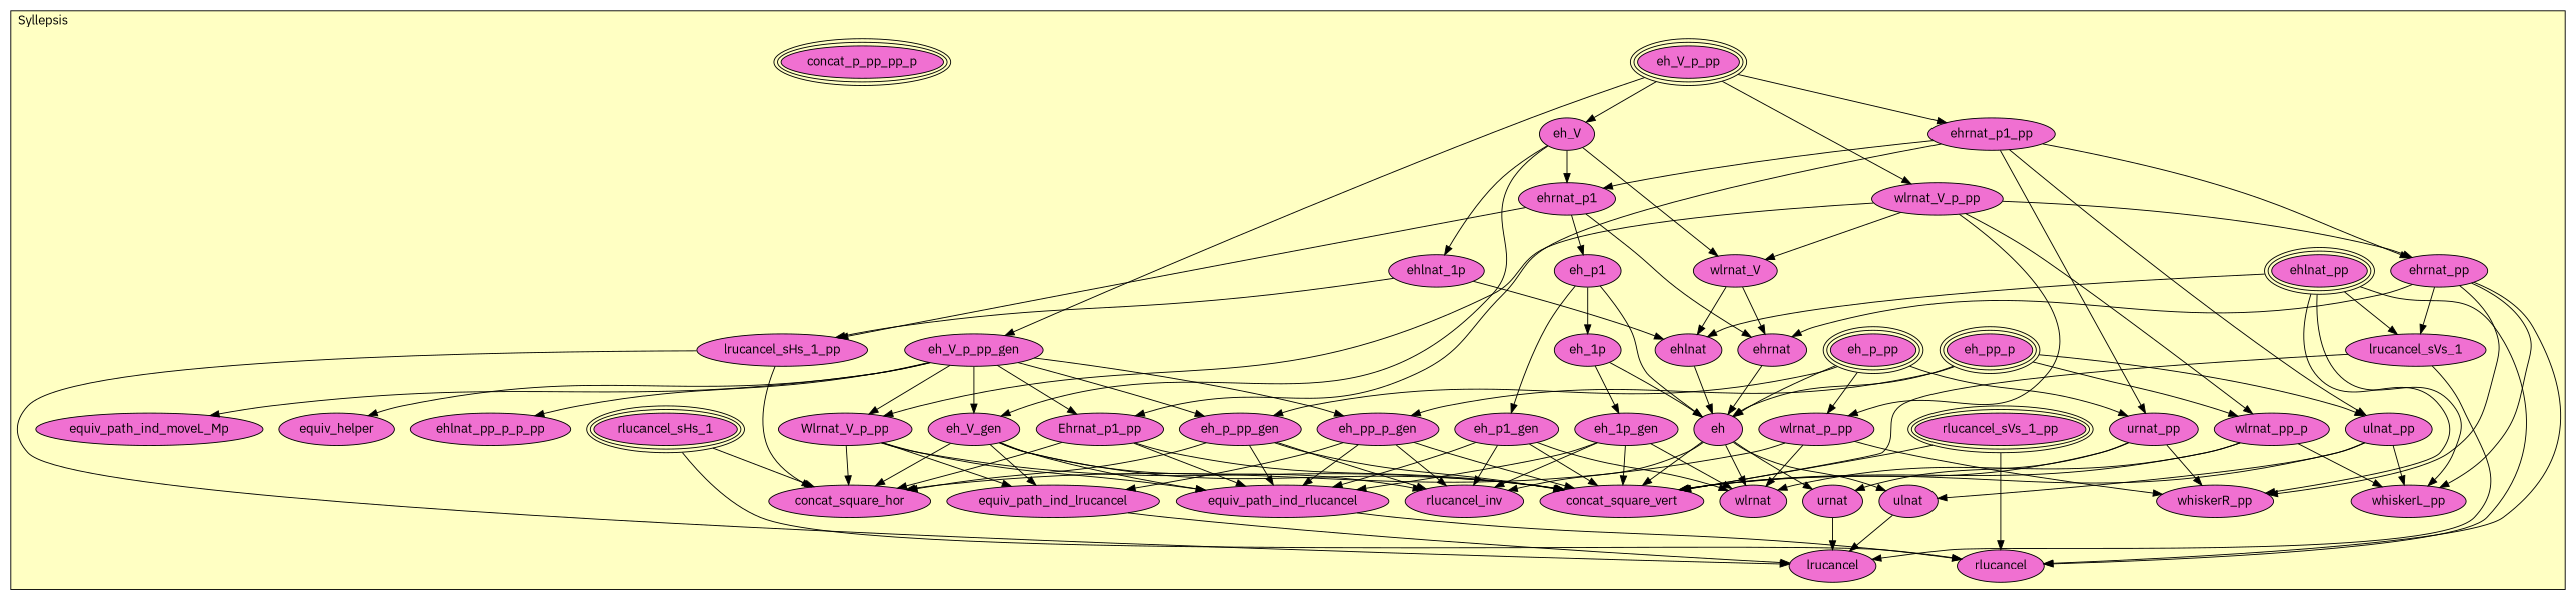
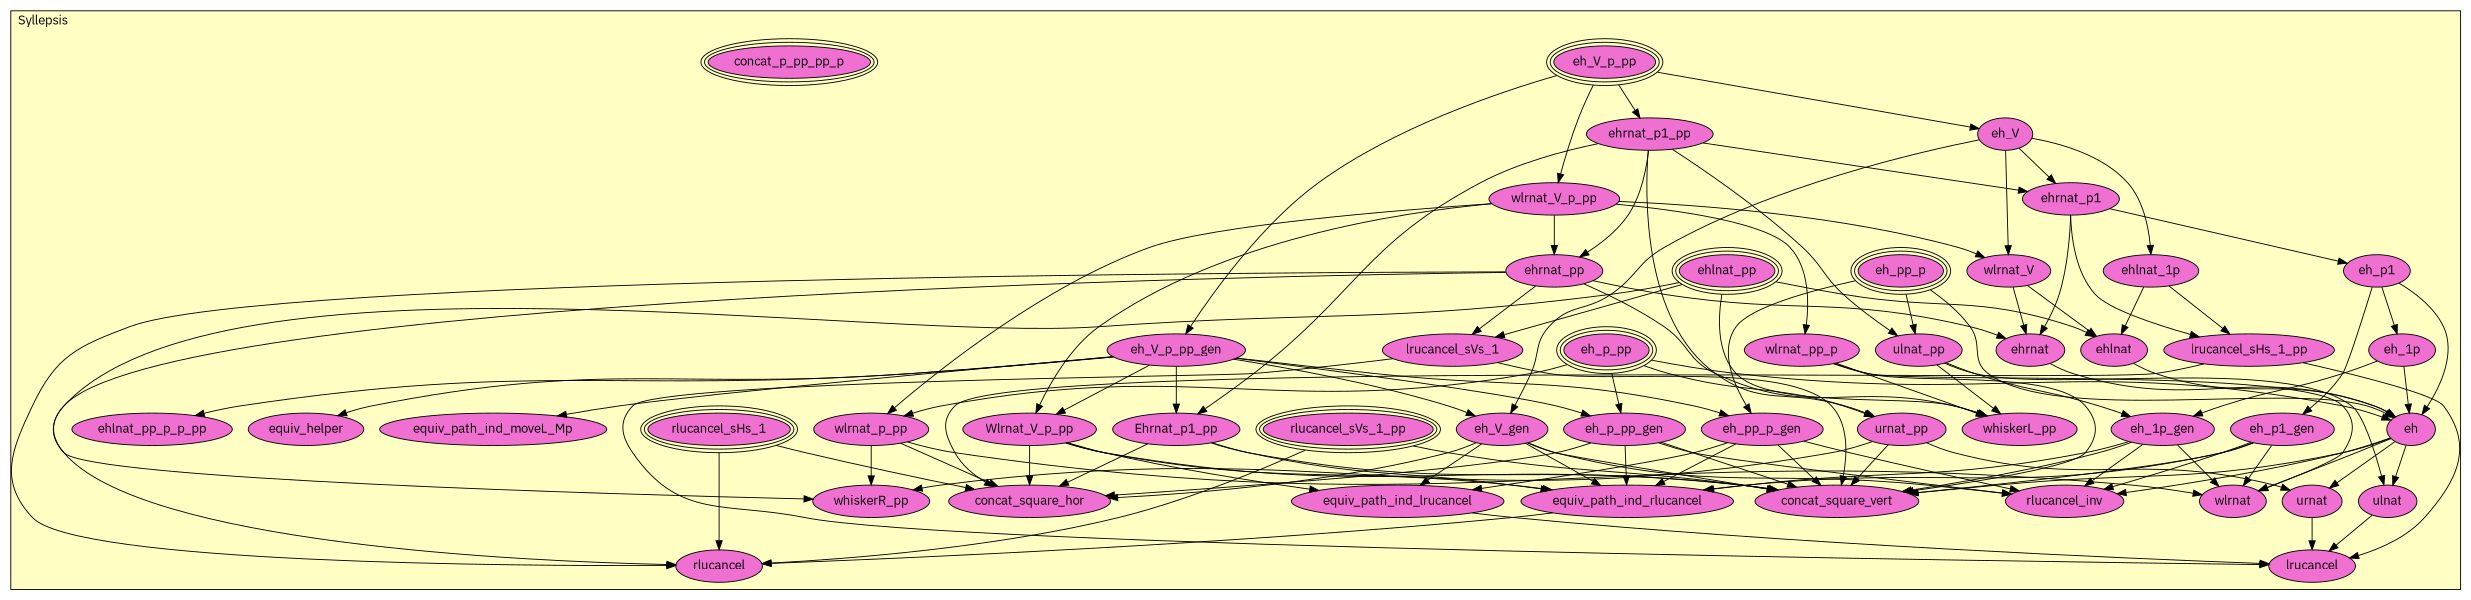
  digraph {
    fontname="IBM Plex Sans"
    node [fillcolor="#F070D1" fontname="IBM Plex Sans" style=filled]
    edge [fontname="IBM Plex Sans"]
    n1 [label=eh_V_p_pp peripheries=3]
    n2 [label=eh_V_p_pp_gen]
    n3 [label=equiv_path_ind_moveL_Mp]
    n4 [label=equiv_helper]
    n5 [label=wlrnat_V_p_pp]
    n6 [label=Wlrnat_V_p_pp]
    n7 [label=ehrnat_p1_pp]
    n8 [label=Ehrnat_p1_pp]
    n9 [label=eh_V]
    n10 [label=eh_V_gen]
    n11 [label=eh_pp_p peripheries=3]
    n12 [label=eh_pp_p_gen]
    n13 [label=eh_p_pp peripheries=3]
    n14 [label=eh_p_pp_gen]
    n15 [label=wlrnat_V]
    n16 [label=wlrnat_pp_p]
    n17 [label=wlrnat_p_pp]
    n18 [label=ehrnat_pp]
    n19 [label=ehlnat_pp peripheries=3]
    n20 [label=urnat_pp]
    n21 [label=ulnat_pp]
    n22 [label=whiskerR_pp]
    n23 [label=whiskerL_pp]
    n24 [label=ehlnat_pp_p_p_pp]
    n25 [label=concat_p_pp_pp_p peripheries=3]
    n26 [label=ehrnat_p1]
    n27 [label=ehlnat_1p]
    n28 [label=ehrnat]
    n29 [label=ehlnat]
    n30 [label=eh_p1]
    n31 [label=eh_p1_gen]
    n32 [label=eh_1p]
    n33 [label=eh_1p_gen]
    n34 [label=eh]
    n35 [label=wlrnat]
    n36 [label=urnat]
    n37 [label=ulnat]
    n38 [label=lrucancel_sVs_1]
    n39 [label=rlucancel_sHs_1 peripheries=3]
    n40 [label=lrucancel_sHs_1_pp]
    n41 [label=rlucancel_sVs_1_pp peripheries=3]
    n42 [label=equiv_path_ind_lrucancel]
    n43 [label=equiv_path_ind_rlucancel]
    n44 [label=lrucancel]
    n45 [label=rlucancel_inv]
    n46 [label=rlucancel]
    n47 [label=concat_square_hor]
    n48 [label=concat_square_vert]
    subgraph cluster_1 {
      fillcolor="#FFFFC3"
      label=Syllepsis
      labeljust=l
      style=filled
      n1
      n2
      n3
      n4
      n5
      n6
      n7
      n8
      n9
      n10
      n11
      n12
      n13
      n14
      n15
      n16
      n17
      n18
      n19
      n20
      n21
      n22
      n23
      n24
      n25
      n26
      n27
      n28
      n29
      n30
      n31
      n32
      n33
      n34
      n35
      n36
      n37
      n38
      n39
      n40
      n41
      n42
      n43
      n44
      n45
      n46
      n47
      n48
    }
    n1 -> n2
    n1 -> n5
    n1 -> n7
    n1 -> n9
    n2 -> n3
    n2 -> n4
    n2 -> n6
    n2 -> n8
    n2 -> n10
    n2 -> n12
    n2 -> n14
    n2 -> n24
    n5 -> n6
    n5 -> n15
    n5 -> n16
    n5 -> n17
    n5 -> n18
    n6 -> n42
    n6 -> n43
    n6 -> n47
    n6 -> n48
    n7 -> n8
    n7 -> n18
    n7 -> n20
    n7 -> n21
    n7 -> n26
    n8 -> n43
    n8 -> n47
    n8 -> n48
    n9 -> n10
    n9 -> n15
    n9 -> n26
    n9 -> n27
    n10 -> n42
    n10 -> n43
    n10 -> n45
    n10 -> n47
    n10 -> n48
    n11 -> n12
-   n11 -> n16
    n11 -> n21
    n11 -> n34
    n12 -> n42
    n12 -> n43
    n12 -> n45
    n12 -> n48
    n13 -> n14
    n13 -> n17
    n13 -> n20
    n13 -> n34
    n14 -> n43
    n14 -> n45
    n14 -> n47
    n14 -> n48
    n15 -> n28
    n15 -> n29
    n16 -> n23
    n16 -> n35
    n16 -> n48
    n17 -> n22
    n17 -> n35
    n17 -> n47
    n18 -> n22
    n18 -> n23
    n18 -> n28
    n18 -> n38
    n18 -> n46
-   n19 -> n22
    n19 -> n23
    n19 -> n29
    n19 -> n38
    n19 -> n46
    n20 -> n22
    n20 -> n36
    n20 -> n48
    n21 -> n23
    n21 -> n37
-   n21 -> n48
+   n21 -> n33
    n26 -> n28
    n26 -> n30
    n26 -> n40
    n27 -> n29
    n27 -> n40
    n28 -> n34
    n29 -> n34
    n30 -> n31
    n30 -> n32
    n30 -> n34
    n31 -> n35
    n31 -> n43
    n31 -> n45
    n31 -> n48
    n32 -> n33
    n32 -> n34
    n33 -> n35
    n33 -> n43
    n33 -> n45
    n33 -> n48
    n34 -> n35
    n34 -> n36
    n34 -> n37
    n34 -> n45
    n34 -> n48
    n36 -> n44
    n37 -> n44
    n38 -> n44
    n38 -> n48
    n39 -> n46
    n39 -> n47
    n40 -> n44
    n40 -> n47
    n41 -> n46
    n41 -> n48
    n42 -> n44
    n43 -> n46
  }
